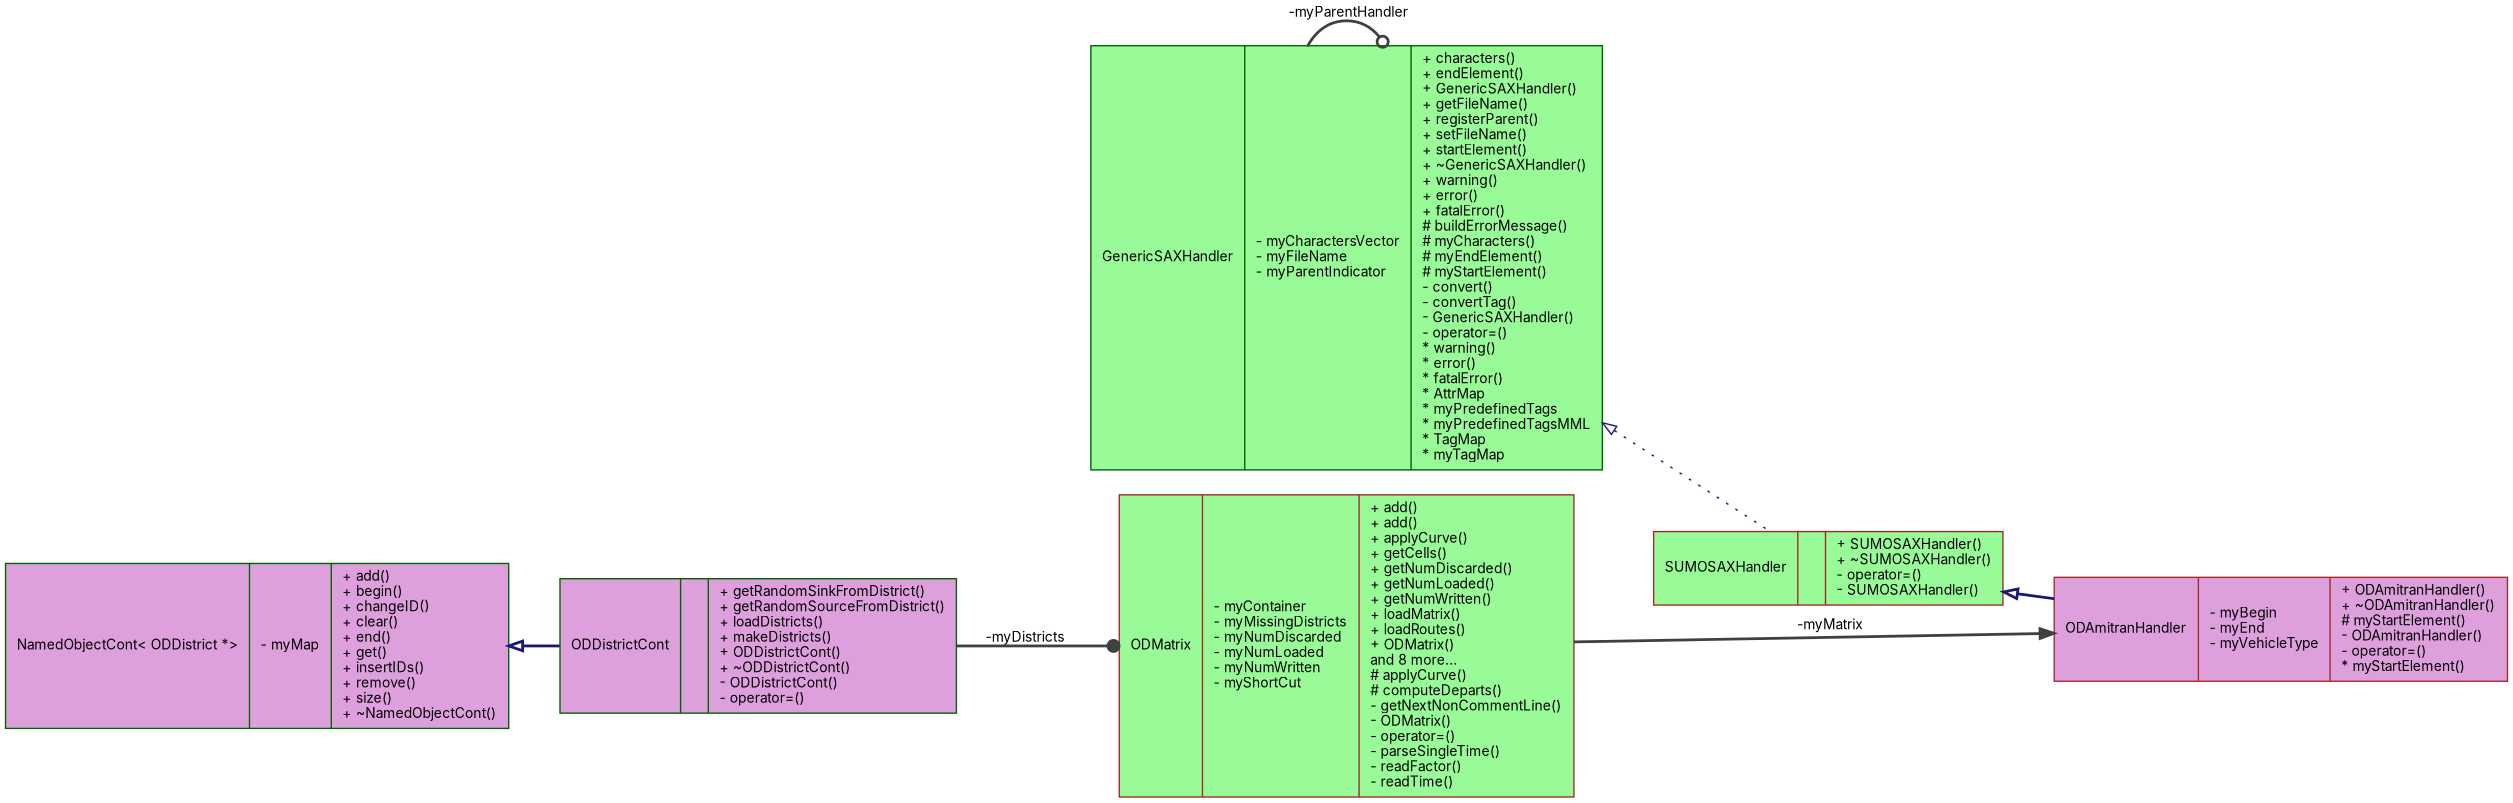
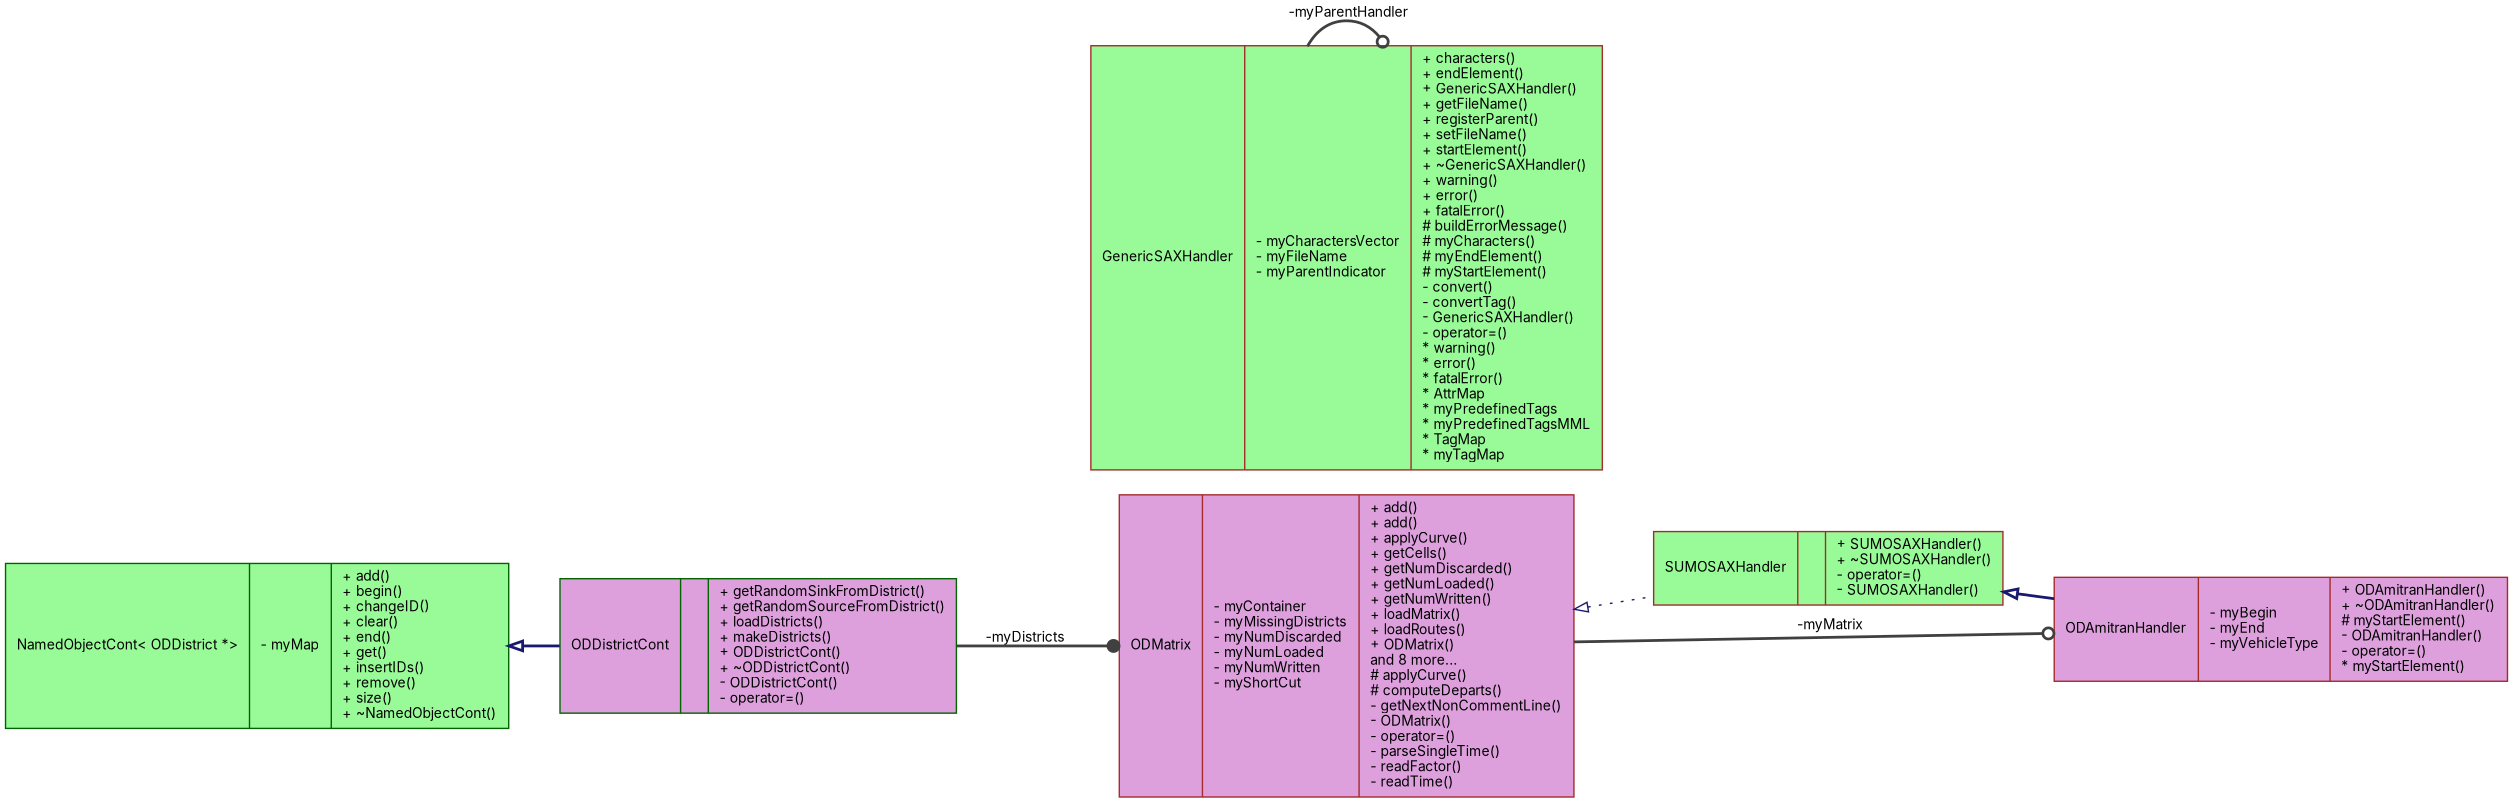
  digraph {
    fontname=Inter
    rankdir=LR
    node [color=brown fillcolor=plum fontname=Inter fontsize=10 shape=record style=filled]
    edge [color=midnightblue fontname=Inter fontsize=10 labelfontname=Helvetica labelfontsize=10 style=bold]
    n1 [fontcolor=black height=0.2 label="{ODAmitranHandler\n|- myBegin\l- myEnd\l- myVehicleType\l|+ ODAmitranHandler()\l+ ~ODAmitranHandler()\l# myStartElement()\l- ODAmitranHandler()\l- operator=()\l* myStartElement()\l}" width=0.4]
    n2 [fillcolor=palegreen height=0.2 label="{SUMOSAXHandler\n||+ SUMOSAXHandler()\l+ ~SUMOSAXHandler()\l- operator=()\l- SUMOSAXHandler()\l}" width=0.4]
-   n3 [color=darkgreen fillcolor=palegreen height=0.2 label="{GenericSAXHandler\n|- myCharactersVector\l- myFileName\l- myParentIndicator\l|+ characters()\l+ endElement()\l+ GenericSAXHandler()\l+ getFileName()\l+ registerParent()\l+ setFileName()\l+ startElement()\l+ ~GenericSAXHandler()\l+ warning()\l+ error()\l+ fatalError()\l# buildErrorMessage()\l# myCharacters()\l# myEndElement()\l# myStartElement()\l- convert()\l- convertTag()\l- GenericSAXHandler()\l- operator=()\l* warning()\l* error()\l* fatalError()\l* AttrMap\l* myPredefinedTags\l* myPredefinedTagsMML\l* TagMap\l* myTagMap\l}" width=0.4]
-   n4 [fillcolor=palegreen height=0.2 label="{ODMatrix\n|- myContainer\l- myMissingDistricts\l- myNumDiscarded\l- myNumLoaded\l- myNumWritten\l- myShortCut\l|+ add()\l+ add()\l+ applyCurve()\l+ getCells()\l+ getNumDiscarded()\l+ getNumLoaded()\l+ getNumWritten()\l+ loadMatrix()\l+ loadRoutes()\l+ ODMatrix()\land 8 more...\l# applyCurve()\l# computeDeparts()\l- getNextNonCommentLine()\l- ODMatrix()\l- operator=()\l- parseSingleTime()\l- readFactor()\l- readTime()\l}" width=0.4]
+   n3 [fillcolor=palegreen height=0.2 label="{GenericSAXHandler\n|- myCharactersVector\l- myFileName\l- myParentIndicator\l|+ characters()\l+ endElement()\l+ GenericSAXHandler()\l+ getFileName()\l+ registerParent()\l+ setFileName()\l+ startElement()\l+ ~GenericSAXHandler()\l+ warning()\l+ error()\l+ fatalError()\l# buildErrorMessage()\l# myCharacters()\l# myEndElement()\l# myStartElement()\l- convert()\l- convertTag()\l- GenericSAXHandler()\l- operator=()\l* warning()\l* error()\l* fatalError()\l* AttrMap\l* myPredefinedTags\l* myPredefinedTagsMML\l* TagMap\l* myTagMap\l}" width=0.4]
+   n4 [height=0.2 label="{ODMatrix\n|- myContainer\l- myMissingDistricts\l- myNumDiscarded\l- myNumLoaded\l- myNumWritten\l- myShortCut\l|+ add()\l+ add()\l+ applyCurve()\l+ getCells()\l+ getNumDiscarded()\l+ getNumLoaded()\l+ getNumWritten()\l+ loadMatrix()\l+ loadRoutes()\l+ ODMatrix()\land 8 more...\l# applyCurve()\l# computeDeparts()\l- getNextNonCommentLine()\l- ODMatrix()\l- operator=()\l- parseSingleTime()\l- readFactor()\l- readTime()\l}" width=0.4]
    n5 [color=darkgreen height=0.2 label="{ODDistrictCont\n||+ getRandomSinkFromDistrict()\l+ getRandomSourceFromDistrict()\l+ loadDistricts()\l+ makeDistricts()\l+ ODDistrictCont()\l+ ~ODDistrictCont()\l- ODDistrictCont()\l- operator=()\l}" width=0.4]
-   n6 [color=darkgreen height=0.2 label="{NamedObjectCont\< ODDistrict *\>\n|- myMap\l|+ add()\l+ begin()\l+ changeID()\l+ clear()\l+ end()\l+ get()\l+ insertIDs()\l+ remove()\l+ size()\l+ ~NamedObjectCont()\l}" width=0.4]
+   n6 [color=darkgreen fillcolor=palegreen height=0.2 label="{NamedObjectCont\< ODDistrict *\>\n|- myMap\l|+ add()\l+ begin()\l+ changeID()\l+ clear()\l+ end()\l+ get()\l+ insertIDs()\l+ remove()\l+ size()\l+ ~NamedObjectCont()\l}" width=0.4]
    n2 -> n1 [arrowtail=onormal dir=back]
-   n3 -> n2 [arrowtail=onormal dir=back style=dotted]
+   n4 -> n2 [arrowtail=onormal dir=back style=dotted]
    n3 -> n3 [arrowhead=odot color=grey25 label=" -myParentHandler"]
-   n4 -> n1 [arrowhead=normal color=grey25 label=" -myMatrix"]
+   n4 -> n1 [arrowhead=odot color=grey25 label=" -myMatrix"]
    n5 -> n4 [arrowhead=dot color=grey25 label=" -myDistricts"]
    n6 -> n5 [arrowtail=onormal dir=back]
  }
